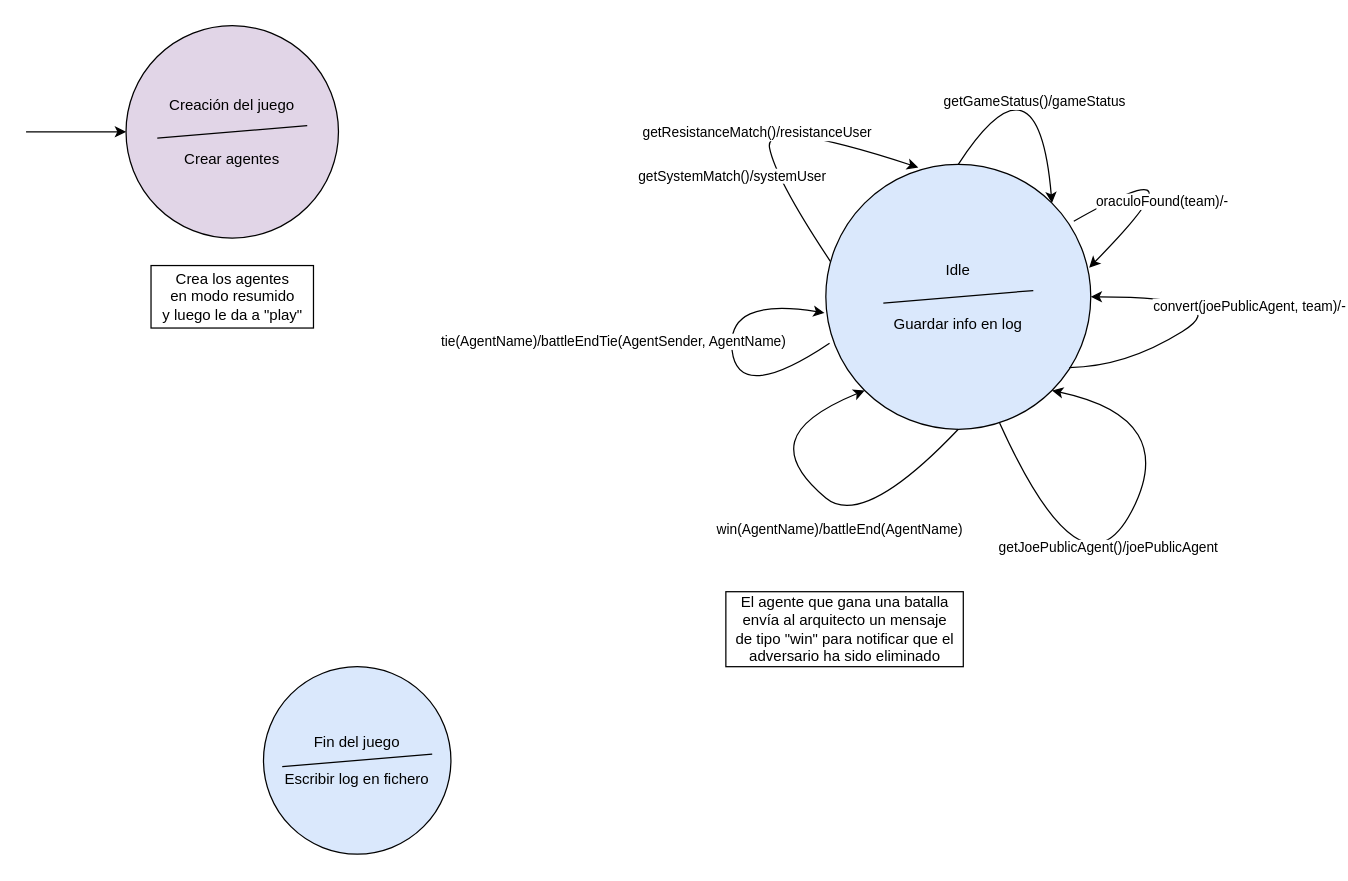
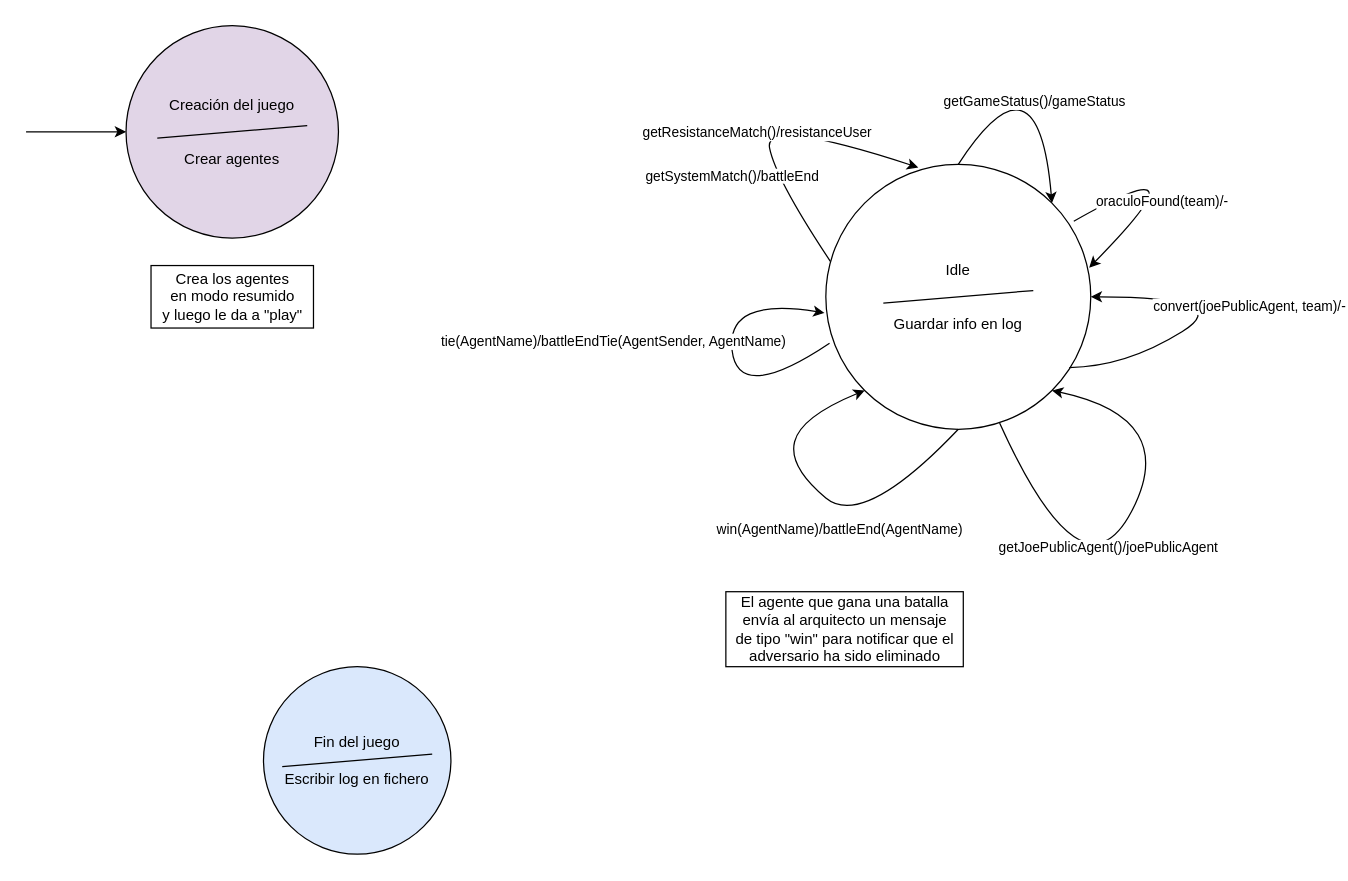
  <mxCell id="0" />
  <mxCell id="1" parent="0" />
- <mxCell id="2" value="Idle&lt;br&gt;&lt;br&gt;&lt;br&gt;Guardar info en log" style="ellipse;whiteSpace=wrap;html=1;aspect=fixed;fillColor=#dae8fc;" parent="1" vertex="1"><mxGeometry x="660" y="131" width="212" height="212" as="geometry" /></mxCell>
+ <mxCell id="2" value="Idle&lt;br&gt;&lt;br&gt;&lt;br&gt;Guardar info en log" style="ellipse;whiteSpace=wrap;html=1;aspect=fixed;" parent="1" vertex="1"><mxGeometry x="660" y="131" width="212" height="212" as="geometry" /></mxCell>
  <mxCell id="3" value="" style="endArrow=classic;html=1;exitX=0.5;exitY=0;exitDx=0;exitDy=0;edgeStyle=orthogonalEdgeStyle;curved=1;entryX=1;entryY=0;entryDx=0;entryDy=0;" parent="1" source="2" target="2" edge="1"><mxGeometry width="50" height="50" relative="1" as="geometry"><mxPoint x="792" y="203" as="sourcePoint" /><mxPoint x="802" y="123" as="targetPoint" /><Array as="points"><mxPoint x="830" y="33" /></Array></mxGeometry></mxCell>
  <mxCell id="4" value="getGameStatus()/gameStatus" style="edgeLabel;html=1;align=center;verticalAlign=middle;resizable=0;points=[];" parent="3" vertex="1" connectable="0"><mxGeometry x="0.489" y="-3" relative="1" as="geometry"><mxPoint x="-5.93" y="-19.74" as="offset" /></mxGeometry></mxCell>
  <mxCell id="5" value="" style="curved=1;endArrow=classic;html=1;exitX=0.5;exitY=1;exitDx=0;exitDy=0;entryX=0;entryY=1;entryDx=0;entryDy=0;" parent="1" source="2" target="2" edge="1"><mxGeometry width="50" height="50" relative="1" as="geometry"><mxPoint x="760" y="383" as="sourcePoint" /><mxPoint x="810" y="333" as="targetPoint" /><Array as="points"><mxPoint x="690" y="423" /><mxPoint x="630" y="373" /><mxPoint x="640" y="333" /></Array></mxGeometry></mxCell>
  <mxCell id="6" value="win(AgentName)/battleEnd(AgentName)" style="edgeLabel;html=1;align=center;verticalAlign=middle;resizable=0;points=[];" parent="5" vertex="1" connectable="0"><mxGeometry x="-0.764" y="-2" relative="1" as="geometry"><mxPoint x="-71.13" y="56.41" as="offset" /></mxGeometry></mxCell>
  <mxCell id="7" value="" style="curved=1;endArrow=classic;html=1;exitX=0.656;exitY=0.976;exitDx=0;exitDy=0;entryX=1;entryY=1;entryDx=0;entryDy=0;exitPerimeter=0;" parent="1" source="2" target="2" edge="1"><mxGeometry width="50" height="50" relative="1" as="geometry"><mxPoint x="790" y="344.05" as="sourcePoint" /><mxPoint x="864.953" y="313.003" as="targetPoint" /><Array as="points"><mxPoint x="865" y="484.05" /><mxPoint x="944" y="334.05" /></Array></mxGeometry></mxCell>
  <mxCell id="8" value="getJoePublicAgent()/joePublicAgent" style="edgeLabel;html=1;align=center;verticalAlign=middle;resizable=0;points=[];" parent="7" vertex="1" connectable="0"><mxGeometry x="-0.029" y="3" relative="1" as="geometry"><mxPoint as="offset" /></mxGeometry></mxCell>
  <mxCell id="9" value="" style="curved=1;endArrow=classic;html=1;exitX=0.919;exitY=0.767;exitDx=0;exitDy=0;exitPerimeter=0;entryX=1;entryY=0.5;entryDx=0;entryDy=0;" parent="1" source="2" target="2" edge="1"><mxGeometry width="50" height="50" relative="1" as="geometry"><mxPoint x="900" y="303" as="sourcePoint" /><mxPoint x="950" y="253" as="targetPoint" /><Array as="points"><mxPoint x="900" y="293" /><mxPoint x="990" y="237" /></Array></mxGeometry></mxCell>
  <mxCell id="10" value="convert(joePublicAgent, team)/-" style="edgeLabel;html=1;align=center;verticalAlign=middle;resizable=0;points=[];" parent="9" vertex="1" connectable="0"><mxGeometry x="-0.074" y="8" relative="1" as="geometry"><mxPoint x="34.85" as="offset" /></mxGeometry></mxCell>
  <mxCell id="11" value="" style="curved=1;endArrow=classic;html=1;exitX=0.017;exitY=0.366;exitDx=0;exitDy=0;exitPerimeter=0;entryX=0.349;entryY=0.012;entryDx=0;entryDy=0;entryPerimeter=0;" parent="1" source="2" target="2" edge="1"><mxGeometry width="50" height="50" relative="1" as="geometry"><mxPoint x="570" y="143" as="sourcePoint" /><mxPoint x="620" y="93" as="targetPoint" /><Array as="points"><mxPoint x="620" y="143" /><mxPoint x="610" y="93" /></Array></mxGeometry></mxCell>
  <mxCell id="12" value="getResistanceMatch()/resistanceUser" style="edgeLabel;html=1;align=center;verticalAlign=middle;resizable=0;points=[];" parent="11" vertex="1" connectable="0"><mxGeometry x="-0.182" y="-11" relative="1" as="geometry"><mxPoint x="-21.44" y="-9.13" as="offset" /></mxGeometry></mxCell>
- <mxCell id="13" value="&lt;span style=&quot;font-size: 11px ; background-color: rgb(255 , 255 , 255)&quot;&gt;getSystemMatch()/systemUser&lt;/span&gt;" style="text;html=1;align=center;verticalAlign=middle;resizable=0;points=[];autosize=1;" parent="1" vertex="1"><mxGeometry x="500" y="131" width="170" height="20" as="geometry" /></mxCell>
+ <mxCell id="13" value="&lt;span style=&quot;font-size: 11px ; background-color: rgb(255 , 255 , 255)&quot;&gt;getSystemMatch()/battleEnd&lt;/span&gt;" style="text;html=1;align=center;verticalAlign=middle;resizable=0;points=[];autosize=1;" parent="1" vertex="1"><mxGeometry x="500" y="131" width="170" height="20" as="geometry" /></mxCell>
  <mxCell id="14" value="Creación del juego&lt;br&gt;&lt;br&gt;&lt;br&gt;Crear agentes" style="ellipse;whiteSpace=wrap;html=1;aspect=fixed;fillColor=#e1d5e7;" parent="1" vertex="1"><mxGeometry x="100" y="20" width="170" height="170" as="geometry" /></mxCell>
  <mxCell id="15" value="" style="endArrow=classic;html=1;entryX=0;entryY=0.5;entryDx=0;entryDy=0;" parent="1" target="14" edge="1"><mxGeometry width="50" height="50" relative="1" as="geometry"><mxPoint x="20" y="105" as="sourcePoint" /><mxPoint x="50" y="82" as="targetPoint" /></mxGeometry></mxCell>
  <mxCell id="16" value="" style="endArrow=none;html=1;" parent="1" edge="1"><mxGeometry width="50" height="50" relative="1" as="geometry"><mxPoint x="125" y="110" as="sourcePoint" /><mxPoint x="245" y="100" as="targetPoint" /></mxGeometry></mxCell>
  <mxCell id="17" value="Crea los agentes&lt;br&gt;en modo resumido&lt;br&gt;y luego le da a &quot;play&quot;" style="text;html=1;align=center;verticalAlign=middle;resizable=0;points=[];autosize=1;strokeColor=#000000;" parent="1" vertex="1"><mxGeometry x="120" y="212" width="130" height="50" as="geometry" /></mxCell>
  <mxCell id="18" value="Fin del juego&lt;br&gt;&lt;br&gt;Escribir log en fichero" style="ellipse;whiteSpace=wrap;html=1;aspect=fixed;strokeColor=#000000;fillColor=#dae8fc;" parent="1" vertex="1"><mxGeometry x="210" y="533" width="150" height="150" as="geometry" /></mxCell>
  <mxCell id="19" value="" style="endArrow=none;html=1;" parent="1" edge="1"><mxGeometry width="50" height="50" relative="1" as="geometry"><mxPoint x="225" y="613" as="sourcePoint" /><mxPoint x="345" y="603" as="targetPoint" /></mxGeometry></mxCell>
  <mxCell id="20" value="El agente que gana una batalla&lt;br&gt;envía al arquitecto un mensaje&lt;br&gt;de tipo &quot;win&quot; para notificar que el&lt;br&gt;adversario ha sido eliminado" style="text;html=1;align=center;verticalAlign=middle;resizable=0;points=[];autosize=1;strokeColor=#000000;" parent="1" vertex="1"><mxGeometry x="580" y="473" width="190" height="60" as="geometry" /></mxCell>
  <mxCell id="21" value="" style="endArrow=none;html=1;" parent="1" edge="1"><mxGeometry width="50" height="50" relative="1" as="geometry"><mxPoint x="706" y="242" as="sourcePoint" /><mxPoint x="826" y="232" as="targetPoint" /></mxGeometry></mxCell>
  <mxCell id="22" value="oraculoFound(team)/-" style="curved=1;endArrow=classic;html=1;exitX=0.936;exitY=0.215;exitDx=0;exitDy=0;exitPerimeter=0;entryX=0.994;entryY=0.39;entryDx=0;entryDy=0;entryPerimeter=0;" parent="1" source="2" target="2" edge="1"><mxGeometry x="0.413" y="4" width="50" height="50" relative="1" as="geometry"><mxPoint x="850" y="163" as="sourcePoint" /><mxPoint x="900" y="113" as="targetPoint" /><Array as="points"><mxPoint x="970" y="113" /></Array><mxPoint y="1" as="offset" /></mxGeometry></mxCell>
  <mxCell id="23" value="" style="curved=1;endArrow=classic;html=1;exitX=0.014;exitY=0.675;exitDx=0;exitDy=0;exitPerimeter=0;entryX=-0.005;entryY=0.561;entryDx=0;entryDy=0;entryPerimeter=0;" edge="1" parent="1" source="2" target="2"><mxGeometry width="50" height="50" relative="1" as="geometry"><mxPoint x="490" y="323" as="sourcePoint" /><mxPoint x="540" y="273" as="targetPoint" /><Array as="points"><mxPoint x="590" y="323" /><mxPoint x="580" y="237" /></Array></mxGeometry></mxCell>
  <mxCell id="24" value="tie(AgentName)/battleEndTie(AgentSender, AgentName)" style="edgeLabel;html=1;align=center;verticalAlign=middle;resizable=0;points=[];" vertex="1" connectable="0" parent="23"><mxGeometry x="-0.059" y="-3" relative="1" as="geometry"><mxPoint x="-99.27" y="-17.71" as="offset" /></mxGeometry></mxCell>
